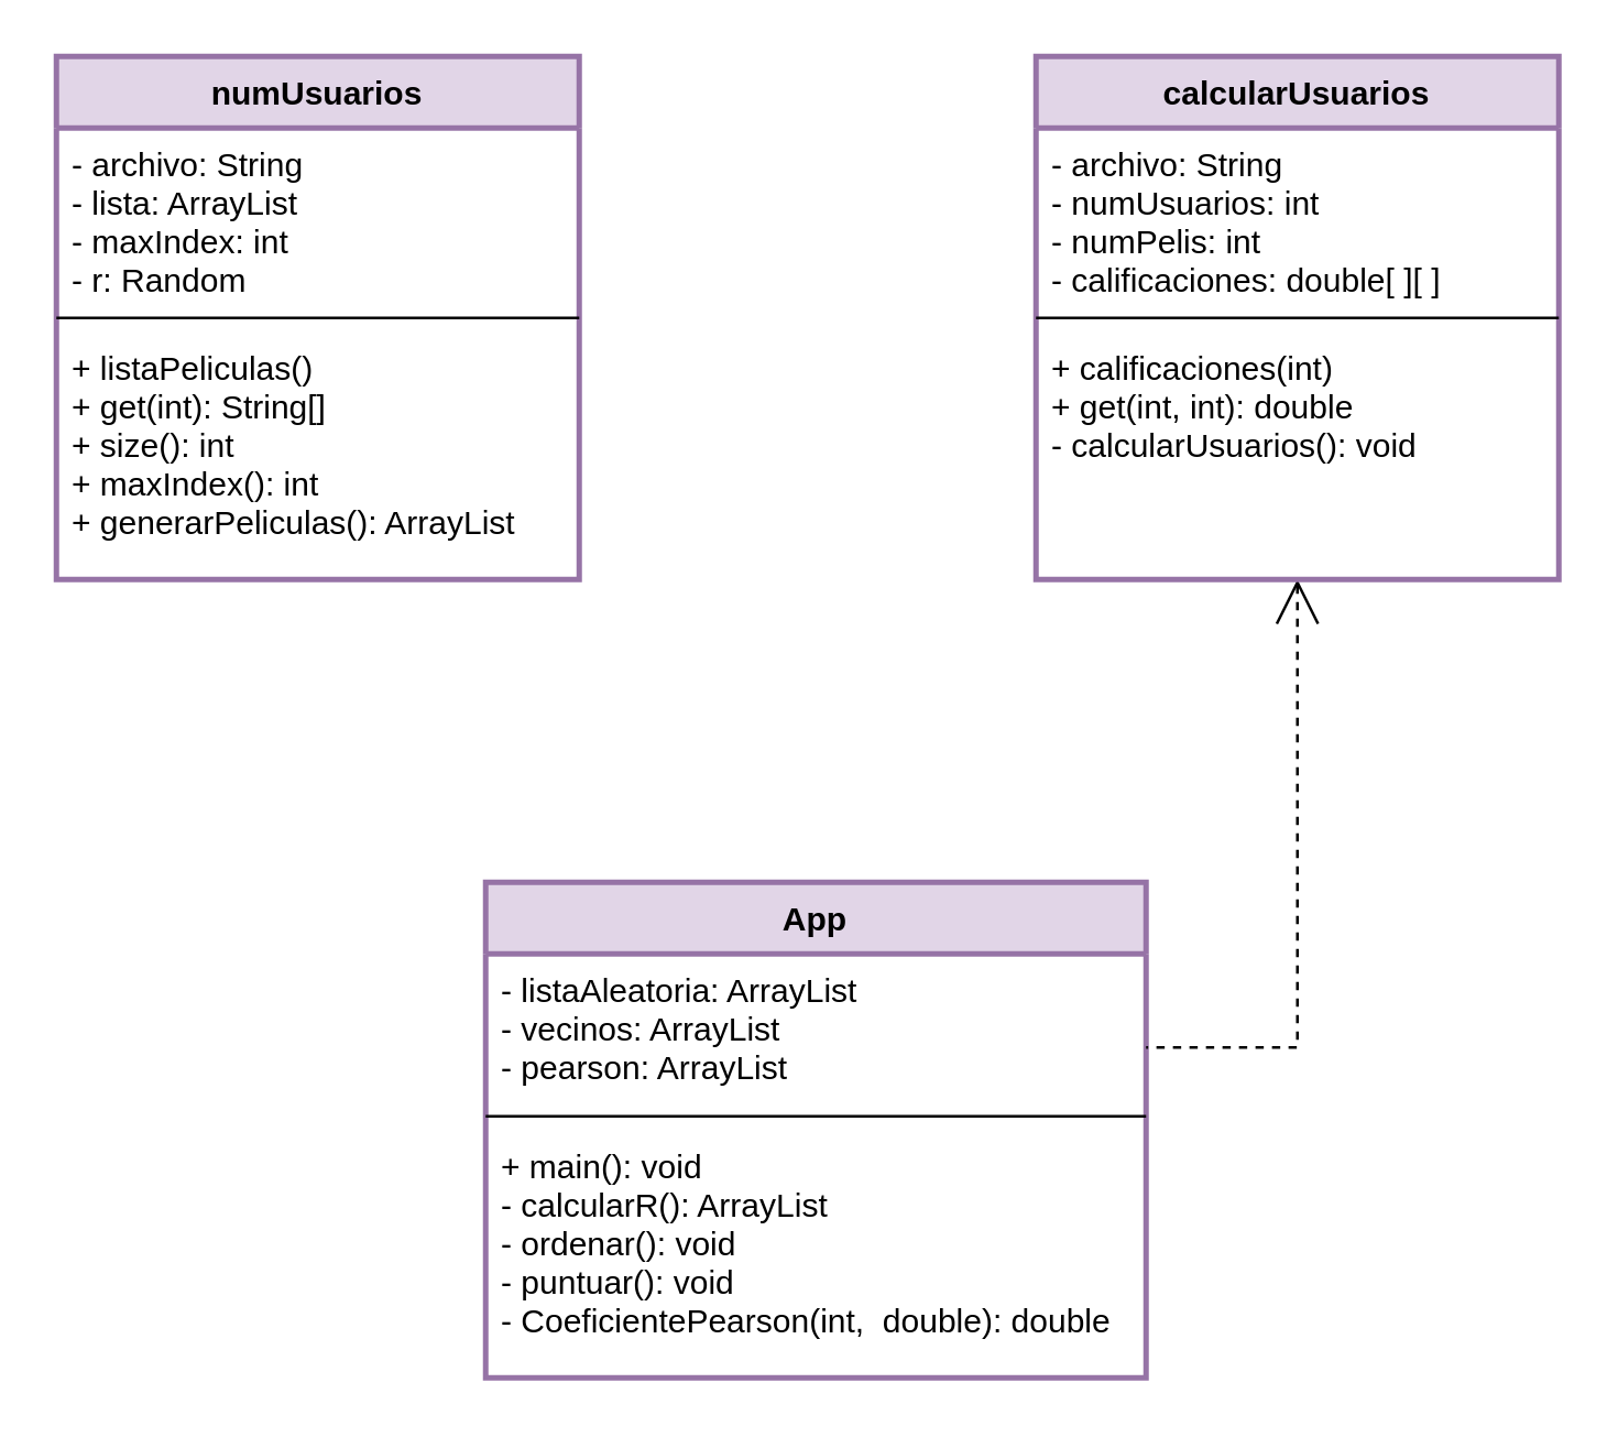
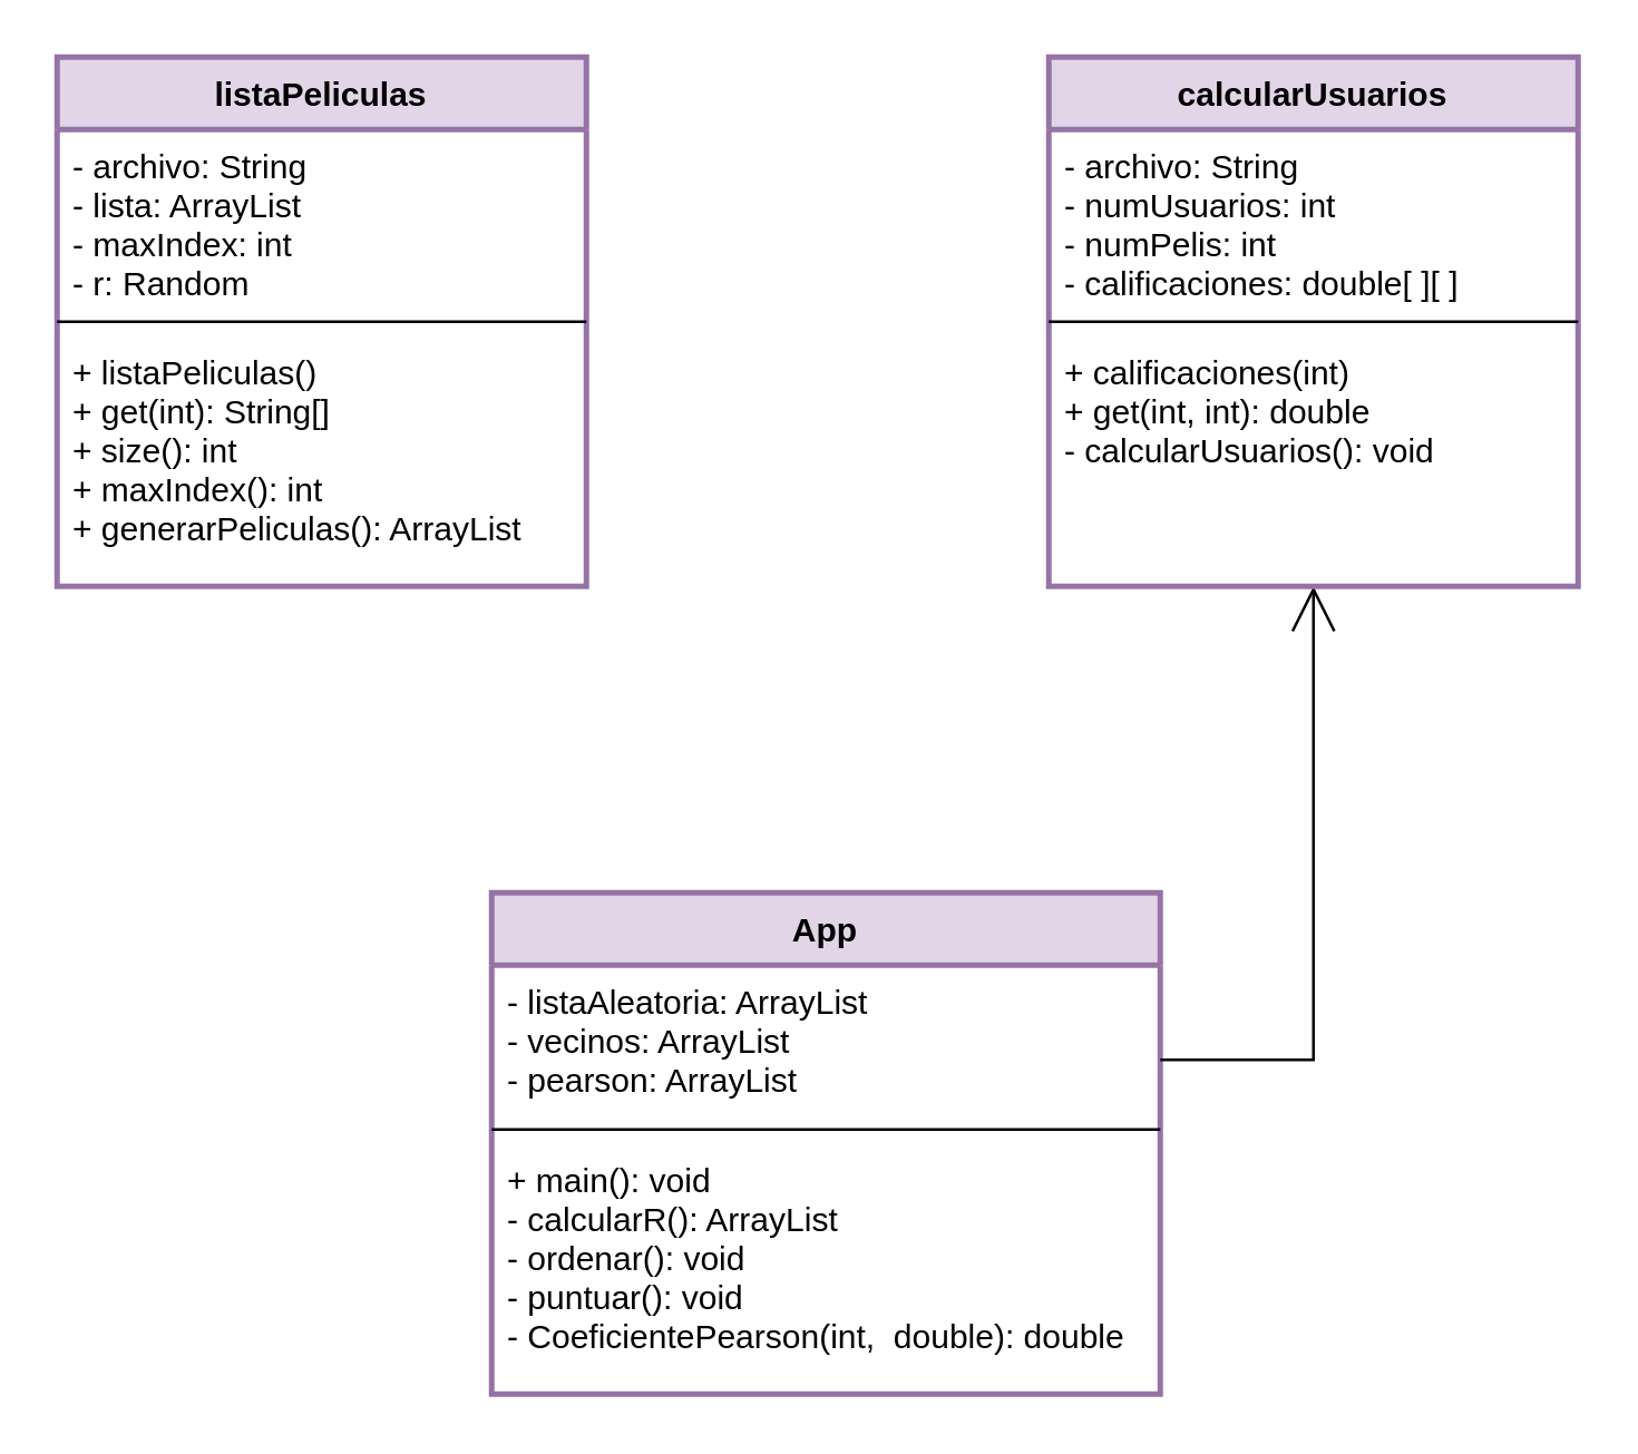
  <mxCell id="0" />
  <mxCell id="1" parent="0" />
  <mxCell id="2" value="App" style="swimlane;fontStyle=1;align=center;verticalAlign=top;childLayout=stackLayout;horizontal=1;startSize=26;horizontalStack=0;resizeParent=1;resizeParentMax=0;resizeLast=0;collapsible=1;marginBottom=0;fillColor=#e1d5e7;strokeColor=#9673a6;strokeWidth=2;" vertex="1" parent="1"><mxGeometry x="176" y="320" width="240" height="180" as="geometry"><mxRectangle x="330" y="390" width="60" height="26" as="alternateBounds" /></mxGeometry></mxCell>
  <mxCell id="3" value="- listaAleatoria: ArrayList&#10;- vecinos: ArrayList&#10;- pearson: ArrayList" style="text;strokeColor=none;fillColor=none;align=left;verticalAlign=top;spacingLeft=4;spacingRight=4;overflow=hidden;rotatable=0;points=[[0,0.5],[1,0.5]];portConstraint=eastwest;" vertex="1" parent="2"><mxGeometry y="26" width="240" height="54" as="geometry" /></mxCell>
  <mxCell id="4" value="" style="line;strokeWidth=1;fillColor=none;align=left;verticalAlign=middle;spacingTop=-1;spacingLeft=3;spacingRight=3;rotatable=0;labelPosition=right;points=[];portConstraint=eastwest;" vertex="1" parent="2"><mxGeometry y="80" width="240" height="10" as="geometry" /></mxCell>
  <mxCell id="5" value="+ main(): void&#10;- calcularR(): ArrayList&#10;- ordenar(): void&#10;- puntuar(): void&#10;- CoeficientePearson(int,  double): double&#10;" style="text;strokeColor=none;fillColor=none;align=left;verticalAlign=top;spacingLeft=4;spacingRight=4;overflow=hidden;rotatable=0;points=[[0,0.5],[1,0.5]];portConstraint=eastwest;" vertex="1" parent="2"><mxGeometry y="90" width="240" height="90" as="geometry" /></mxCell>
- <mxCell id="6" value="numUsuarios" style="swimlane;fontStyle=1;align=center;verticalAlign=top;childLayout=stackLayout;horizontal=1;startSize=26;horizontalStack=0;resizeParent=1;resizeParentMax=0;resizeLast=0;collapsible=1;marginBottom=0;strokeWidth=2;fillColor=#e1d5e7;strokeColor=#9673a6;" vertex="1" parent="1"><mxGeometry x="20" y="20" width="190" height="190" as="geometry"><mxRectangle x="160" y="270" width="100" height="26" as="alternateBounds" /></mxGeometry></mxCell>
+ <mxCell id="6" value="listaPeliculas" style="swimlane;fontStyle=1;align=center;verticalAlign=top;childLayout=stackLayout;horizontal=1;startSize=26;horizontalStack=0;resizeParent=1;resizeParentMax=0;resizeLast=0;collapsible=1;marginBottom=0;strokeWidth=2;fillColor=#e1d5e7;strokeColor=#9673a6;" vertex="1" parent="1"><mxGeometry x="20" y="20" width="190" height="190" as="geometry"><mxRectangle x="160" y="270" width="100" height="26" as="alternateBounds" /></mxGeometry></mxCell>
  <mxCell id="7" value="- archivo: String&#10;- lista: ArrayList&#10;- maxIndex: int&#10;- r: Random&#10;" style="text;strokeColor=none;fillColor=none;align=left;verticalAlign=top;spacingLeft=4;spacingRight=4;overflow=hidden;rotatable=0;points=[[0,0.5],[1,0.5]];portConstraint=eastwest;" vertex="1" parent="6"><mxGeometry y="26" width="190" height="64" as="geometry" /></mxCell>
  <mxCell id="8" value="" style="line;strokeWidth=1;fillColor=none;align=left;verticalAlign=middle;spacingTop=-1;spacingLeft=3;spacingRight=3;rotatable=0;labelPosition=right;points=[];portConstraint=eastwest;" vertex="1" parent="6"><mxGeometry y="90" width="190" height="10" as="geometry" /></mxCell>
  <mxCell id="9" value="+ listaPeliculas()&#10;+ get(int): String[]&#10;+ size(): int&#10;+ maxIndex(): int&#10;+ generarPeliculas(): ArrayList" style="text;strokeColor=none;fillColor=none;align=left;verticalAlign=top;spacingLeft=4;spacingRight=4;overflow=hidden;rotatable=0;points=[[0,0.5],[1,0.5]];portConstraint=eastwest;" vertex="1" parent="6"><mxGeometry y="100" width="190" height="90" as="geometry" /></mxCell>
- <mxCell id="10" style="edgeStyle=orthogonalEdgeStyle;rounded=0;orthogonalLoop=1;jettySize=auto;html=1;dashed=1;endFill=0;endArrow=none;startFill=0;startArrow=open;startSize=14;" edge="1" parent="1" source="11" target="2"><mxGeometry relative="1" as="geometry"><Array as="points"><mxPoint x="471" y="380" /></Array></mxGeometry></mxCell>
+ <mxCell id="10" style="edgeStyle=orthogonalEdgeStyle;rounded=0;orthogonalLoop=1;jettySize=auto;html=1;dashed=0;endFill=0;endArrow=none;startFill=0;startArrow=open;startSize=14;" edge="1" parent="1" source="11" target="2"><mxGeometry relative="1" as="geometry"><Array as="points"><mxPoint x="471" y="380" /></Array></mxGeometry></mxCell>
  <mxCell id="11" value="calcularUsuarios" style="swimlane;fontStyle=1;align=center;verticalAlign=top;childLayout=stackLayout;horizontal=1;startSize=26;horizontalStack=0;resizeParent=1;resizeParentMax=0;resizeLast=0;collapsible=1;marginBottom=0;strokeWidth=2;fillColor=#e1d5e7;strokeColor=#9673a6;" vertex="1" parent="1"><mxGeometry x="376" y="20" width="190" height="190" as="geometry"><mxRectangle x="160" y="270" width="100" height="26" as="alternateBounds" /></mxGeometry></mxCell>
  <mxCell id="12" value="- archivo: String&#10;- numUsuarios: int&#10;- numPelis: int&#10;- calificaciones: double[ ][ ]&#10;" style="text;strokeColor=none;fillColor=none;align=left;verticalAlign=top;spacingLeft=4;spacingRight=4;overflow=hidden;rotatable=0;points=[[0,0.5],[1,0.5]];portConstraint=eastwest;" vertex="1" parent="11"><mxGeometry y="26" width="190" height="64" as="geometry" /></mxCell>
  <mxCell id="13" value="" style="line;strokeWidth=1;fillColor=none;align=left;verticalAlign=middle;spacingTop=-1;spacingLeft=3;spacingRight=3;rotatable=0;labelPosition=right;points=[];portConstraint=eastwest;" vertex="1" parent="11"><mxGeometry y="90" width="190" height="10" as="geometry" /></mxCell>
  <mxCell id="14" value="+ calificaciones(int)&#10;+ get(int, int): double&#10;- calcularUsuarios(): void&#10;" style="text;strokeColor=none;fillColor=none;align=left;verticalAlign=top;spacingLeft=4;spacingRight=4;overflow=hidden;rotatable=0;points=[[0,0.5],[1,0.5]];portConstraint=eastwest;" vertex="1" parent="11"><mxGeometry y="100" width="190" height="90" as="geometry" /></mxCell>
